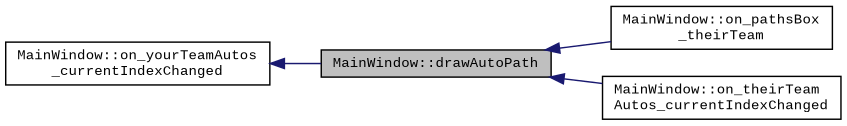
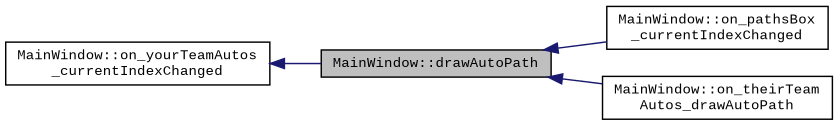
  digraph {
    fontname="Liberation Mono"
    rankdir=LR
    node [color=black fillcolor=white fontname="Liberation Mono" fontsize=10 shape=record style=filled]
    edge [color=midnightblue dir=back fontname="Liberation Mono" fontsize=10 labelfontname=Helvetica labelfontsize=10 style=solid]
    n1 [fillcolor=grey75 fontcolor=black height=0.2 label="MainWindow::drawAutoPath" width=0.4]
-   n2 [height=0.2 label="MainWindow::on_pathsBox\l_theirTeam" width=0.4]
-   n3 [height=0.2 label="MainWindow::on_theirTeam\lAutos_currentIndexChanged" width=0.4]
+   n2 [height=0.2 label="MainWindow::on_pathsBox\l_currentIndexChanged" width=0.4]
+   n3 [height=0.2 label="MainWindow::on_theirTeam\lAutos_drawAutoPath" width=0.4]
    n4 [height=0.2 label="MainWindow::on_yourTeamAutos\l_currentIndexChanged" width=0.4]
    n1 -> n2
    n1 -> n3
    n4 -> n1
  }
